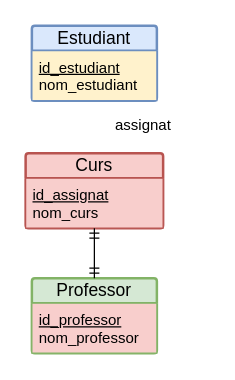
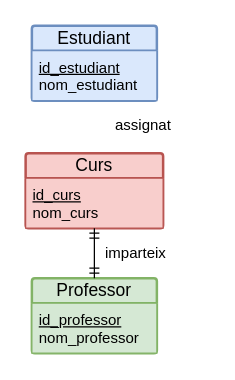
  <mxCell id="0" />
  <mxCell id="1" parent="0" />
  <mxCell id="2" value="Estudiant" style="swimlane;childLayout=stackLayout;horizontal=1;startSize=20;horizontalStack=0;rounded=1;fontSize=14;fontStyle=0;strokeWidth=2;resizeParent=0;resizeLast=1;shadow=0;dashed=0;align=center;arcSize=4;whiteSpace=wrap;html=1;fillColor=#dae8fc;strokeColor=#6c8ebf;" vertex="1" parent="1"><mxGeometry x="25" y="20" width="100" height="60" as="geometry" /></mxCell>
- <mxCell id="3" value="&lt;div&gt;&lt;u&gt;id_estudiant&lt;/u&gt;&lt;/div&gt;&lt;div&gt;nom_estudiant&lt;br&gt;&lt;/div&gt;" style="align=left;strokeColor=#6c8ebf;fillColor=#fff2cc;spacingLeft=4;fontSize=12;verticalAlign=top;resizable=0;rotatable=0;part=1;html=1;" vertex="1" parent="2"><mxGeometry y="20" width="100" height="40" as="geometry" /></mxCell>
+ <mxCell id="3" value="&lt;div&gt;&lt;u&gt;id_estudiant&lt;/u&gt;&lt;/div&gt;&lt;div&gt;nom_estudiant&lt;br&gt;&lt;/div&gt;" style="align=left;strokeColor=#6c8ebf;fillColor=#dae8fc;spacingLeft=4;fontSize=12;verticalAlign=top;resizable=0;rotatable=0;part=1;html=1;" vertex="1" parent="2"><mxGeometry y="20" width="100" height="40" as="geometry" /></mxCell>
  <mxCell id="4" value="Curs" style="swimlane;childLayout=stackLayout;horizontal=1;startSize=20;horizontalStack=0;rounded=1;fontSize=14;fontStyle=0;strokeWidth=2;resizeParent=0;resizeLast=1;shadow=0;dashed=0;align=center;arcSize=4;whiteSpace=wrap;html=1;fillColor=#f8cecc;strokeColor=#b85450;" vertex="1" parent="1"><mxGeometry x="20" y="122" width="110" height="60" as="geometry" /></mxCell>
- <mxCell id="5" value="&lt;div&gt;&lt;u&gt;id_assignat&lt;/u&gt;&lt;/div&gt;&lt;div&gt;nom_curs&lt;/div&gt;" style="align=left;strokeColor=#b85450;fillColor=#f8cecc;spacingLeft=4;fontSize=12;verticalAlign=top;resizable=0;rotatable=0;part=1;html=1;" vertex="1" parent="4"><mxGeometry y="20" width="110" height="40" as="geometry" /></mxCell>
+ <mxCell id="5" value="&lt;div&gt;&lt;u&gt;id_curs&lt;/u&gt;&lt;/div&gt;&lt;div&gt;nom_curs&lt;/div&gt;" style="align=left;strokeColor=#b85450;fillColor=#f8cecc;spacingLeft=4;fontSize=12;verticalAlign=top;resizable=0;rotatable=0;part=1;html=1;" vertex="1" parent="4"><mxGeometry y="20" width="110" height="40" as="geometry" /></mxCell>
  <mxCell id="6" value="Professor" style="swimlane;childLayout=stackLayout;horizontal=1;startSize=20;horizontalStack=0;rounded=1;fontSize=14;fontStyle=0;strokeWidth=2;resizeParent=0;resizeLast=1;shadow=0;dashed=0;align=center;arcSize=4;whiteSpace=wrap;html=1;fillColor=#d5e8d4;strokeColor=#82b366;" vertex="1" parent="1"><mxGeometry x="25" y="222" width="100" height="60" as="geometry" /></mxCell>
- <mxCell id="7" value="&lt;div&gt;&lt;u&gt;id_professor&lt;/u&gt;&lt;/div&gt;&lt;div&gt;nom_professor&lt;br&gt;&lt;/div&gt;" style="align=left;strokeColor=#82b366;fillColor=#f8cecc;spacingLeft=4;fontSize=12;verticalAlign=top;resizable=0;rotatable=0;part=1;html=1;" vertex="1" parent="6"><mxGeometry y="20" width="100" height="40" as="geometry" /></mxCell>
+ <mxCell id="7" value="&lt;div&gt;&lt;u&gt;id_professor&lt;/u&gt;&lt;/div&gt;&lt;div&gt;nom_professor&lt;br&gt;&lt;/div&gt;" style="align=left;strokeColor=#82b366;fillColor=#d5e8d4;spacingLeft=4;fontSize=12;verticalAlign=top;resizable=0;rotatable=0;part=1;html=1;" vertex="1" parent="6"><mxGeometry y="20" width="100" height="40" as="geometry" /></mxCell>
+ <mxCell id="8" value="imparteix" style="text;strokeColor=none;fillColor=none;spacingLeft=4;spacingRight=4;overflow=hidden;rotatable=0;points=[[0,0.5],[1,0.5]];portConstraint=eastwest;fontSize=12;whiteSpace=wrap;html=1;" vertex="1" parent="1"><mxGeometry x="78" y="188" width="80" height="30" as="geometry" /></mxCell>
  <mxCell id="9" value="assignat" style="text;strokeColor=none;fillColor=none;spacingLeft=4;spacingRight=4;overflow=hidden;rotatable=0;points=[[0,0.5],[1,0.5]];portConstraint=eastwest;fontSize=12;whiteSpace=wrap;html=1;" vertex="1" parent="1"><mxGeometry x="86" y="86" width="80" height="30" as="geometry" /></mxCell>
  <mxCell id="10" value="" style="fontSize=12;html=1;endArrow=ERmandOne;startArrow=ERmandOne;rounded=0;exitX=0.5;exitY=0;exitDx=0;exitDy=0;entryX=0.5;entryY=1;entryDx=0;entryDy=0;" edge="1" parent="1" source="6" target="5"><mxGeometry width="100" height="100" relative="1" as="geometry"><mxPoint x="125" y="212" as="sourcePoint" /><mxPoint x="225" y="112" as="targetPoint" /></mxGeometry></mxCell>
